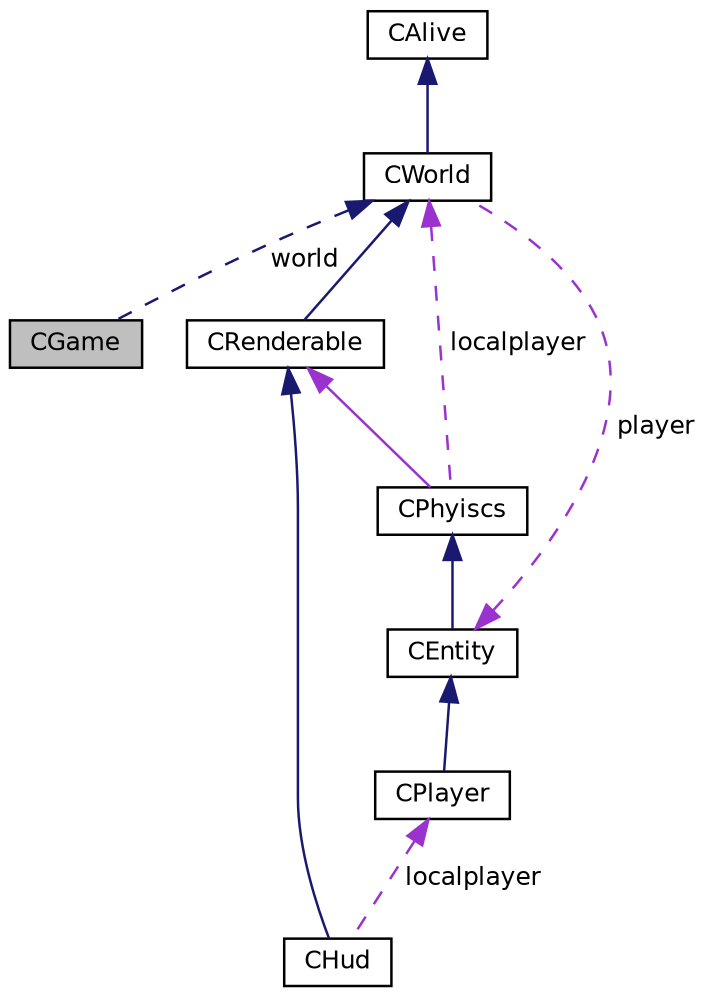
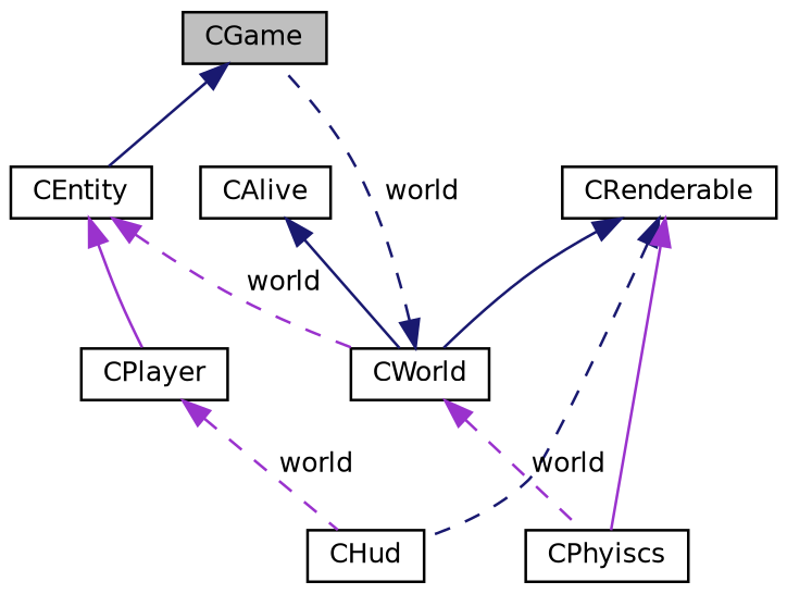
  digraph {
    node [color=black fillcolor=white fontname=Helvetica fontsize=10 shape=record style=filled]
    edge [color=midnightblue dir=back fontname=Helvetica fontsize=10 labelfontname=Helvetica labelfontsize=10 style=solid]
    n1 [fillcolor=grey75 fontcolor=black height=0.2 label=CGame width=0.4]
    n2 [height=0.2 label=CHud width=0.4]
    n3 [height=0.2 label=CRenderable width=0.4]
    n4 [height=0.2 label=CPhyiscs width=0.4]
    n5 [height=0.2 label=CWorld width=0.4]
    n6 [height=0.2 label=CEntity width=0.4]
    n7 [height=0.2 label=CPlayer width=0.4]
    n8 [height=0.2 label=CAlive width=0.4]
-   n3 -> n2
+   n3 -> n2 [style=dashed]
    n3 -> n4 [color=darkorchid3]
-   n5 -> n3
-   n4 -> n6
+   n3 -> n5
+   n1 -> n6
    n5 -> n1 [label=" world" style=dashed]
-   n5 -> n4 [color=darkorchid3 label=" localplayer" style=dashed]
-   n6 -> n5 [color=darkorchid3 label=" player" style=dashed]
-   n6 -> n7
-   n7 -> n2 [color=darkorchid3 label=" localplayer" style=dashed]
+   n5 -> n4 [color=darkorchid3 label=" world" style=dashed]
+   n6 -> n5 [color=darkorchid3 label=" world" style=dashed]
+   n6 -> n7 [color=darkorchid3]
+   n7 -> n2 [color=darkorchid3 label=" world" style=dashed]
    n8 -> n5
  }
